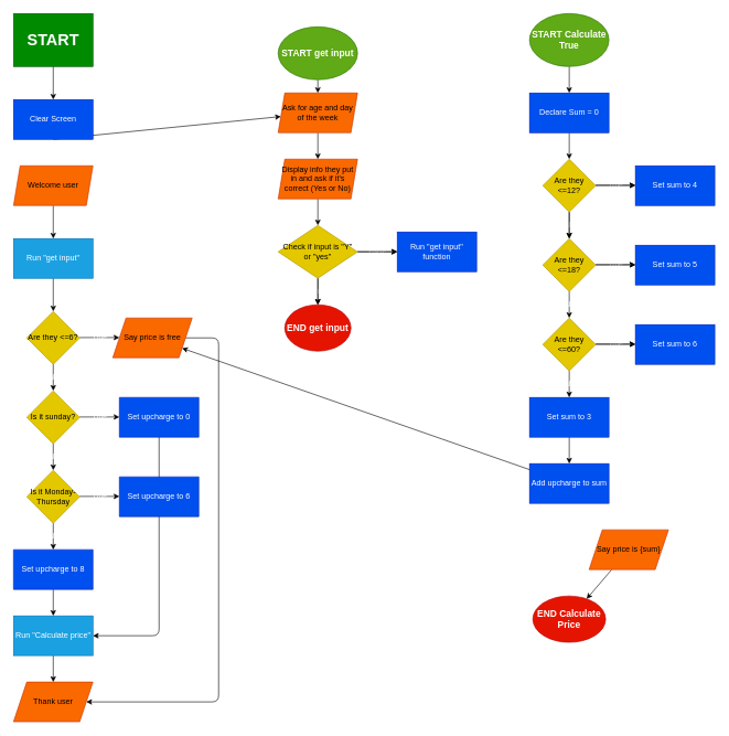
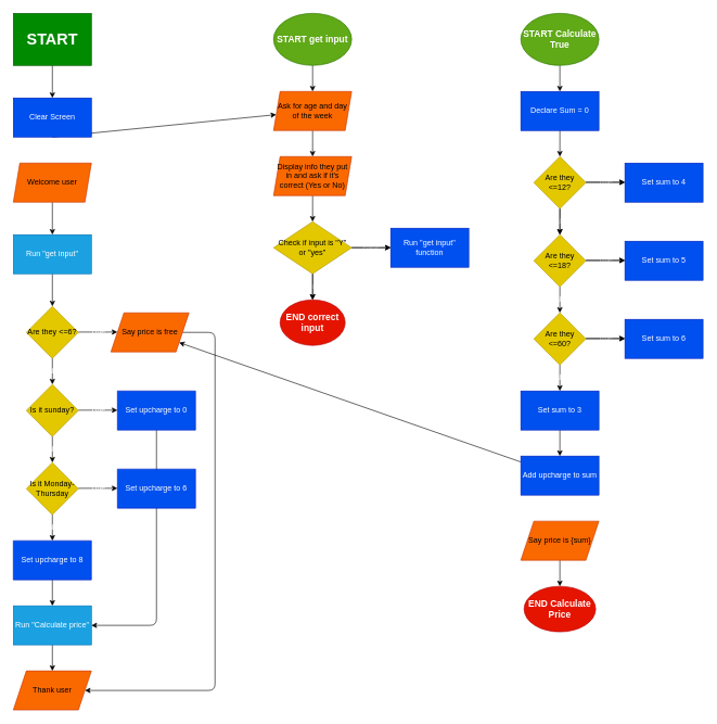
  <mxCell id="0" />
  <mxCell id="1" parent="0" />
  <mxCell id="2" value="" style="edgeStyle=none;html=1;exitX=0.5;exitY=1;exitDx=0;exitDy=0;" parent="1" source="38" target="12" edge="1"><mxGeometry relative="1" as="geometry" /></mxCell>
  <mxCell id="3" value="" style="edgeStyle=none;html=1;fontColor=#FFFFFF;" parent="1" source="4" target="38" edge="1"><mxGeometry relative="1" as="geometry" /></mxCell>
  <mxCell id="4" value="&lt;h1&gt;START&lt;br&gt;&lt;/h1&gt;" style="whiteSpace=wrap;html=1;fillColor=#008a00;strokeColor=#005700;fontColor=#ffffff;rounded=0;" parent="1" vertex="1"><mxGeometry x="20" y="20" width="120" height="80" as="geometry" /></mxCell>
  <mxCell id="5" value="" style="edgeStyle=none;html=1;" parent="1" edge="1"><mxGeometry relative="1" as="geometry"><mxPoint x="80" y="310" as="sourcePoint" /><mxPoint x="80" y="360" as="targetPoint" /></mxGeometry></mxCell>
  <mxCell id="6" value="Welcome user&lt;br&gt;" style="shape=parallelogram;perimeter=parallelogramPerimeter;whiteSpace=wrap;html=1;fixedSize=1;fillColor=#fa6800;fontColor=#000000;strokeColor=#C73500;size=10;" parent="1" vertex="1"><mxGeometry x="20" y="250" width="120" height="60" as="geometry" /></mxCell>
  <mxCell id="7" value="" style="edgeStyle=none;html=1;fontColor=#FFFFFF;" parent="1" source="8" target="20" edge="1"><mxGeometry relative="1" as="geometry" /></mxCell>
  <mxCell id="8" value="Run &quot;get input&quot;" style="rounded=0;whiteSpace=wrap;html=1;fontColor=#ffffff;fillColor=#1ba1e2;strokeColor=#006EAF;" parent="1" vertex="1"><mxGeometry x="20" y="360" width="120" height="60" as="geometry" /></mxCell>
  <mxCell id="9" value="" style="edgeStyle=none;html=1;fontColor=#000000;" parent="1" source="10" target="12" edge="1"><mxGeometry relative="1" as="geometry" /></mxCell>
- <mxCell id="10" value="&lt;h3&gt;START get input&lt;/h3&gt;" style="ellipse;whiteSpace=wrap;html=1;fillColor=#60a917;strokeColor=#2D7600;fontColor=#ffffff;rounded=0;" parent="1" vertex="1"><mxGeometry x="420" y="40" width="120" height="80" as="geometry" /></mxCell>
+ <mxCell id="10" value="&lt;h3&gt;START get input&lt;/h3&gt;" style="ellipse;whiteSpace=wrap;html=1;fillColor=#60a917;strokeColor=#2D7600;fontColor=#ffffff;rounded=0;" parent="1" vertex="1"><mxGeometry x="420" y="20" width="120" height="80" as="geometry" /></mxCell>
  <mxCell id="11" value="" style="edgeStyle=none;html=1;fontColor=#000000;entryX=0.5;entryY=0;entryDx=0;entryDy=0;" parent="1" source="12" target="15" edge="1"><mxGeometry relative="1" as="geometry"><mxPoint x="480" y="250" as="targetPoint" /></mxGeometry></mxCell>
  <mxCell id="12" value="Ask for age and day of the week" style="shape=parallelogram;perimeter=parallelogramPerimeter;whiteSpace=wrap;html=1;fixedSize=1;fillColor=#fa6800;strokeColor=#C73500;fontColor=#000000;rounded=0;size=10;" parent="1" vertex="1"><mxGeometry x="420" y="140" width="120" height="60" as="geometry" /></mxCell>
  <mxCell id="13" value="Run &quot;get input&quot; function" style="rounded=0;whiteSpace=wrap;html=1;fontColor=#ffffff;fillColor=#0050ef;strokeColor=#001DBC;" parent="1" vertex="1"><mxGeometry x="600" y="350" width="120" height="60" as="geometry" /></mxCell>
  <mxCell id="14" value="" style="edgeStyle=none;html=1;fontColor=#000000;" parent="1" source="15" target="18" edge="1"><mxGeometry relative="1" as="geometry" /></mxCell>
  <mxCell id="15" value="Display info they put in and ask if it's correct (Yes or No)" style="shape=parallelogram;perimeter=parallelogramPerimeter;whiteSpace=wrap;html=1;fixedSize=1;fillColor=#fa6800;strokeColor=#C73500;fontColor=#000000;rounded=0;size=10;" parent="1" vertex="1"><mxGeometry x="420" y="240" width="120" height="60" as="geometry" /></mxCell>
  <mxCell id="16" value="False" style="edgeStyle=none;html=1;fontColor=#FFFFFF;labelBackgroundColor=none;" parent="1" source="18" target="13" edge="1"><mxGeometry relative="1" as="geometry" /></mxCell>
  <mxCell id="17" value="&lt;font color=&quot;#ffffff&quot;&gt;True&lt;/font&gt;" style="edgeStyle=none;html=1;fontColor=#000000;labelBackgroundColor=none;" parent="1" source="18" target="19" edge="1"><mxGeometry relative="1" as="geometry" /></mxCell>
  <mxCell id="18" value="Check if input is &quot;Y&quot; or &quot;yes&quot;" style="rhombus;whiteSpace=wrap;html=1;fillColor=#e3c800;strokeColor=#B09500;fontColor=#000000;rounded=0;" parent="1" vertex="1"><mxGeometry x="420" y="340" width="120" height="80" as="geometry" /></mxCell>
- <mxCell id="19" value="&lt;h3&gt;END get input&lt;/h3&gt;" style="ellipse;whiteSpace=wrap;html=1;fillColor=#e51400;strokeColor=#B20000;fontColor=#ffffff;rounded=0;" parent="1" vertex="1"><mxGeometry x="430" y="460" width="100" height="70" as="geometry" /></mxCell>
+ <mxCell id="19" value="&lt;h3&gt;END correct input&lt;/h3&gt;" style="ellipse;whiteSpace=wrap;html=1;fillColor=#e51400;strokeColor=#B20000;fontColor=#ffffff;rounded=0;" parent="1" vertex="1"><mxGeometry x="430" y="460" width="100" height="70" as="geometry" /></mxCell>
  <mxCell id="20" value="Are they &amp;lt;=6?" style="rhombus;whiteSpace=wrap;html=1;fillColor=#e3c800;strokeColor=#B09500;fontColor=#000000;rounded=0;" parent="1" vertex="1"><mxGeometry x="40" y="470" width="80" height="80" as="geometry" /></mxCell>
  <mxCell id="21" value="True" style="edgeStyle=none;html=1;fontColor=#FFFFFF;strokeColor=default;labelBackgroundColor=none;" parent="1" edge="1"><mxGeometry relative="1" as="geometry"><mxPoint x="120" y="509.5" as="sourcePoint" /><mxPoint x="180" y="509.5" as="targetPoint" /><mxPoint as="offset" /></mxGeometry></mxCell>
  <mxCell id="22" value="&lt;font color=&quot;#ffffff&quot;&gt;False&lt;/font&gt;" style="edgeStyle=none;html=1;fontColor=#000000;labelBackgroundColor=none;" parent="1" edge="1"><mxGeometry relative="1" as="geometry"><mxPoint x="80" y="550" as="sourcePoint" /><mxPoint x="80" y="590" as="targetPoint" /><mxPoint as="offset" /></mxGeometry></mxCell>
  <mxCell id="23" value="" style="edgeStyle=none;html=1;fontColor=#FFFFFF;exitX=0.5;exitY=1;exitDx=0;exitDy=0;entryX=1;entryY=0.5;entryDx=0;entryDy=0;" parent="1" source="29" target="37" edge="1"><mxGeometry x="0.018" relative="1" as="geometry"><mxPoint x="150" y="1020" as="targetPoint" /><mxPoint x="230" y="1090" as="sourcePoint" /><Array as="points"><mxPoint x="240" y="960" /></Array><mxPoint as="offset" /></mxGeometry></mxCell>
  <mxCell id="24" style="edgeStyle=none;html=1;fontColor=#FFFFFF;entryX=1;entryY=0.5;entryDx=0;entryDy=0;exitX=1;exitY=0.5;exitDx=0;exitDy=0;" parent="1" source="25" target="62" edge="1"><mxGeometry relative="1" as="geometry"><mxPoint x="320" y="510" as="targetPoint" /><mxPoint x="310" y="510" as="sourcePoint" /><Array as="points"><mxPoint x="330" y="510" /><mxPoint x="330" y="1060" /></Array></mxGeometry></mxCell>
  <mxCell id="25" value="Say price is free" style="shape=parallelogram;perimeter=parallelogramPerimeter;whiteSpace=wrap;html=1;fixedSize=1;fontColor=#000000;fillColor=#fa6800;strokeColor=#C73500;size=20;" parent="1" vertex="1"><mxGeometry x="170" y="480" width="120" height="60" as="geometry" /></mxCell>
  <mxCell id="26" value="Is it sunday?" style="rhombus;whiteSpace=wrap;html=1;fillColor=#e3c800;strokeColor=#B09500;fontColor=#000000;rounded=0;" parent="1" vertex="1"><mxGeometry x="40" y="590" width="80" height="80" as="geometry" /></mxCell>
  <mxCell id="27" value="True" style="edgeStyle=none;html=1;fontColor=#FFFFFF;labelBackgroundColor=none;" parent="1" edge="1"><mxGeometry relative="1" as="geometry"><mxPoint x="120" y="629.5" as="sourcePoint" /><mxPoint x="180" y="629.5" as="targetPoint" /><mxPoint as="offset" /></mxGeometry></mxCell>
  <mxCell id="28" value="&lt;font color=&quot;#ffffff&quot;&gt;False&lt;/font&gt;" style="edgeStyle=none;html=1;fontColor=#000000;labelBackgroundColor=none;" parent="1" edge="1"><mxGeometry relative="1" as="geometry"><mxPoint x="80" y="670" as="sourcePoint" /><mxPoint x="80" y="710" as="targetPoint" /><mxPoint as="offset" /></mxGeometry></mxCell>
  <mxCell id="29" value="Set upcharge to 0" style="shape=parallelogram;perimeter=parallelogramPerimeter;whiteSpace=wrap;html=1;fixedSize=1;fontColor=#ffffff;fillColor=#0050ef;strokeColor=#001DBC;size=-10;" parent="1" vertex="1"><mxGeometry x="180" y="600" width="120" height="60" as="geometry" /></mxCell>
  <mxCell id="30" value="Is it Monday- Thursday" style="rhombus;whiteSpace=wrap;html=1;fillColor=#e3c800;strokeColor=#B09500;fontColor=#000000;rounded=0;" parent="1" vertex="1"><mxGeometry x="40" y="710" width="80" height="80" as="geometry" /></mxCell>
  <mxCell id="31" value="True" style="edgeStyle=none;html=1;fontColor=#FFFFFF;labelBackgroundColor=none;" parent="1" edge="1"><mxGeometry relative="1" as="geometry"><mxPoint x="120" y="749.5" as="sourcePoint" /><mxPoint x="180" y="749.5" as="targetPoint" /><mxPoint as="offset" /></mxGeometry></mxCell>
  <mxCell id="32" value="&lt;font color=&quot;#ffffff&quot;&gt;False&lt;/font&gt;" style="edgeStyle=none;html=1;fontColor=#000000;labelBackgroundColor=none;" parent="1" edge="1"><mxGeometry relative="1" as="geometry"><mxPoint x="80" y="790" as="sourcePoint" /><mxPoint x="80" y="830" as="targetPoint" /><mxPoint as="offset" /></mxGeometry></mxCell>
  <mxCell id="33" value="Set upcharge to 6" style="shape=parallelogram;perimeter=parallelogramPerimeter;whiteSpace=wrap;html=1;fixedSize=1;fontColor=#ffffff;fillColor=#0050ef;strokeColor=#001DBC;size=0;" parent="1" vertex="1"><mxGeometry x="180" y="720" width="120" height="60" as="geometry" /></mxCell>
  <mxCell id="34" value="" style="edgeStyle=none;html=1;fontColor=#FFFFFF;" parent="1" source="35" target="37" edge="1"><mxGeometry relative="1" as="geometry" /></mxCell>
  <mxCell id="35" value="Set upcharge to 8" style="shape=parallelogram;perimeter=parallelogramPerimeter;whiteSpace=wrap;html=1;fixedSize=1;fontColor=#ffffff;fillColor=#0050ef;strokeColor=#001DBC;size=-10;" parent="1" vertex="1"><mxGeometry x="20" y="830" width="120" height="60" as="geometry" /></mxCell>
  <mxCell id="36" value="" style="edgeStyle=none;html=1;fontColor=#FFFFFF;" parent="1" source="37" edge="1"><mxGeometry relative="1" as="geometry"><mxPoint x="80" y="1030" as="targetPoint" /></mxGeometry></mxCell>
  <mxCell id="37" value="Run &quot;Calculate price&quot;" style="whiteSpace=wrap;html=1;fillColor=#1ba1e2;strokeColor=#006EAF;fontColor=#ffffff;" parent="1" vertex="1"><mxGeometry x="20" y="930" width="120" height="60" as="geometry" /></mxCell>
  <mxCell id="38" value="Clear Screen" style="whiteSpace=wrap;html=1;fillColor=#0050ef;strokeColor=#001DBC;fontColor=#ffffff;" parent="1" vertex="1"><mxGeometry x="20" y="150" width="120" height="60" as="geometry" /></mxCell>
  <mxCell id="39" value="" style="edgeStyle=none;html=1;fontColor=#000000;" parent="1" source="40" edge="1"><mxGeometry relative="1" as="geometry"><mxPoint x="860" y="140" as="targetPoint" /></mxGeometry></mxCell>
  <mxCell id="40" value="&lt;h3&gt;START Calculate True&lt;/h3&gt;" style="ellipse;whiteSpace=wrap;html=1;fillColor=#60a917;strokeColor=#2D7600;fontColor=#ffffff;rounded=0;" parent="1" vertex="1"><mxGeometry x="800" y="20" width="120" height="80" as="geometry" /></mxCell>
  <mxCell id="41" value="" style="edgeStyle=none;html=1;fontColor=#FFFFFF;" parent="1" source="42" target="44" edge="1"><mxGeometry relative="1" as="geometry" /></mxCell>
  <mxCell id="42" value="Declare Sum = 0" style="rounded=0;whiteSpace=wrap;html=1;fontColor=#ffffff;fillColor=#0050ef;strokeColor=#001DBC;" parent="1" vertex="1"><mxGeometry x="800" y="140" width="120" height="60" as="geometry" /></mxCell>
  <mxCell id="43" value="&lt;h3&gt;END Calculate Price&lt;/h3&gt;" style="ellipse;whiteSpace=wrap;html=1;fillColor=#e51400;strokeColor=#B20000;fontColor=#ffffff;rounded=0;" parent="1" vertex="1"><mxGeometry x="805" y="900" width="110" height="70" as="geometry" /></mxCell>
  <mxCell id="44" value="Are they &amp;lt;=12?" style="rhombus;whiteSpace=wrap;html=1;fillColor=#e3c800;strokeColor=#B09500;fontColor=#000000;rounded=0;" parent="1" vertex="1"><mxGeometry x="820" y="240" width="80" height="80" as="geometry" /></mxCell>
  <mxCell id="45" value="True" style="edgeStyle=none;html=1;fontColor=#FFFFFF;labelBackgroundColor=none;" parent="1" edge="1"><mxGeometry relative="1" as="geometry"><mxPoint x="900" y="279.5" as="sourcePoint" /><mxPoint x="960" y="279.5" as="targetPoint" /><mxPoint as="offset" /></mxGeometry></mxCell>
  <mxCell id="46" value="&lt;font color=&quot;#ffffff&quot;&gt;False&lt;/font&gt;" style="edgeStyle=none;html=1;fontColor=#000000;labelBackgroundColor=none;" parent="1" edge="1"><mxGeometry relative="1" as="geometry"><mxPoint x="860" y="320" as="sourcePoint" /><mxPoint x="860" y="360" as="targetPoint" /><mxPoint as="offset" /></mxGeometry></mxCell>
  <mxCell id="47" value="Are they &amp;lt;=18?" style="rhombus;whiteSpace=wrap;html=1;fillColor=#e3c800;strokeColor=#B09500;fontColor=#000000;rounded=0;" parent="1" vertex="1"><mxGeometry x="820" y="360" width="80" height="80" as="geometry" /></mxCell>
  <mxCell id="48" value="True" style="edgeStyle=none;html=1;fontColor=#FFFFFF;labelBackgroundColor=none;" parent="1" edge="1"><mxGeometry relative="1" as="geometry"><mxPoint x="900" y="399.5" as="sourcePoint" /><mxPoint x="960" y="399.5" as="targetPoint" /><mxPoint as="offset" /></mxGeometry></mxCell>
  <mxCell id="49" value="&lt;font color=&quot;#ffffff&quot;&gt;False&lt;/font&gt;" style="edgeStyle=none;html=1;fontColor=#000000;labelBackgroundColor=none;" parent="1" edge="1"><mxGeometry relative="1" as="geometry"><mxPoint x="860" y="440" as="sourcePoint" /><mxPoint x="860" y="480" as="targetPoint" /><mxPoint as="offset" /></mxGeometry></mxCell>
  <mxCell id="50" value="Are they &amp;lt;=60?" style="rhombus;whiteSpace=wrap;html=1;fillColor=#e3c800;strokeColor=#B09500;fontColor=#000000;rounded=0;" parent="1" vertex="1"><mxGeometry x="820" y="480" width="80" height="80" as="geometry" /></mxCell>
  <mxCell id="51" value="True" style="edgeStyle=none;html=1;fontColor=#FFFFFF;labelBackgroundColor=none;" parent="1" edge="1"><mxGeometry relative="1" as="geometry"><mxPoint x="900" y="519.5" as="sourcePoint" /><mxPoint x="960" y="519.5" as="targetPoint" /><mxPoint as="offset" /></mxGeometry></mxCell>
  <mxCell id="52" value="&lt;font color=&quot;#ffffff&quot;&gt;False&lt;/font&gt;" style="edgeStyle=none;html=1;fontColor=#000000;labelBackgroundColor=none;" parent="1" edge="1"><mxGeometry relative="1" as="geometry"><mxPoint x="860" y="560" as="sourcePoint" /><mxPoint x="860" y="600" as="targetPoint" /><mxPoint as="offset" /></mxGeometry></mxCell>
  <mxCell id="53" value="Set sum to 4" style="rounded=0;whiteSpace=wrap;html=1;fontColor=#ffffff;fillColor=#0050ef;strokeColor=#001DBC;" parent="1" vertex="1"><mxGeometry x="960" y="250" width="120" height="60" as="geometry" /></mxCell>
  <mxCell id="54" value="Set sum to 5" style="rounded=0;whiteSpace=wrap;html=1;fontColor=#ffffff;fillColor=#0050ef;strokeColor=#001DBC;" parent="1" vertex="1"><mxGeometry x="960" y="370" width="120" height="60" as="geometry" /></mxCell>
  <mxCell id="55" value="Set sum to 6" style="rounded=0;whiteSpace=wrap;html=1;fontColor=#ffffff;fillColor=#0050ef;strokeColor=#001DBC;" parent="1" vertex="1"><mxGeometry x="960" y="490" width="120" height="60" as="geometry" /></mxCell>
  <mxCell id="56" value="" style="edgeStyle=none;html=1;fontColor=#FFFFFF;" parent="1" source="57" target="59" edge="1"><mxGeometry relative="1" as="geometry" /></mxCell>
  <mxCell id="57" value="Set sum to 3" style="rounded=0;whiteSpace=wrap;html=1;fontColor=#ffffff;fillColor=#0050ef;strokeColor=#001DBC;" parent="1" vertex="1"><mxGeometry x="800" y="600" width="120" height="60" as="geometry" /></mxCell>
  <mxCell id="58" value="" style="edgeStyle=none;html=1;fontColor=#FFFFFF;" parent="1" source="59" target="25" edge="1"><mxGeometry relative="1" as="geometry" /></mxCell>
  <mxCell id="59" value="Add upcharge to sum" style="whiteSpace=wrap;html=1;fillColor=#0050ef;strokeColor=#001DBC;fontColor=#ffffff;rounded=0;" parent="1" vertex="1"><mxGeometry x="800" y="700" width="120" height="60" as="geometry" /></mxCell>
  <mxCell id="60" value="" style="edgeStyle=none;html=1;fontColor=#FFFFFF;" parent="1" source="61" target="43" edge="1"><mxGeometry relative="1" as="geometry" /></mxCell>
- <mxCell id="61" value="Say price is {sum}" style="shape=parallelogram;perimeter=parallelogramPerimeter;whiteSpace=wrap;html=1;fixedSize=1;fontColor=#000000;fillColor=#fa6800;strokeColor=#C73500;size=20;" parent="1" vertex="1"><mxGeometry x="890" y="800" width="120" height="60" as="geometry" /></mxCell>
+ <mxCell id="61" value="Say price is {sum}" style="shape=parallelogram;perimeter=parallelogramPerimeter;whiteSpace=wrap;html=1;fixedSize=1;fontColor=#000000;fillColor=#fa6800;strokeColor=#C73500;size=20;" parent="1" vertex="1"><mxGeometry x="800" y="800" width="120" height="60" as="geometry" /></mxCell>
  <mxCell id="62" value="Thank user" style="shape=parallelogram;perimeter=parallelogramPerimeter;whiteSpace=wrap;html=1;fixedSize=1;fontColor=#000000;fillColor=#fa6800;strokeColor=#C73500;size=20;" parent="1" vertex="1"><mxGeometry x="20" y="1030" width="120" height="60" as="geometry" /></mxCell>
  <mxCell id="63" value="False" style="edgeStyle=none;html=1;fontColor=none;labelBackgroundColor=none;noLabel=1;" edge="1" parent="1"><mxGeometry relative="1" as="geometry"><mxPoint x="540" y="379.76" as="sourcePoint" /><mxPoint x="600" y="379.76" as="targetPoint" /><mxPoint as="offset" /></mxGeometry></mxCell>
  <mxCell id="64" value="&lt;font&gt;True&lt;/font&gt;" style="edgeStyle=none;html=1;fontColor=none;labelBackgroundColor=none;noLabel=1;" edge="1" parent="1"><mxGeometry relative="1" as="geometry"><mxPoint x="480" y="420" as="sourcePoint" /><mxPoint x="480" y="460" as="targetPoint" /></mxGeometry></mxCell>
  <mxCell id="65" value="&lt;font&gt;False&lt;/font&gt;" style="edgeStyle=none;html=1;fontColor=none;labelBackgroundColor=none;noLabel=1;" edge="1" parent="1"><mxGeometry relative="1" as="geometry"><mxPoint x="860" y="320" as="sourcePoint" /><mxPoint x="860" y="360" as="targetPoint" /><mxPoint as="offset" /></mxGeometry></mxCell>
  <mxCell id="66" value="True" style="edgeStyle=none;html=1;fontColor=none;labelBackgroundColor=none;noLabel=1;" edge="1" parent="1"><mxGeometry relative="1" as="geometry"><mxPoint x="900" y="279.5" as="sourcePoint" /><mxPoint x="960" y="279.5" as="targetPoint" /><mxPoint as="offset" /></mxGeometry></mxCell>
  <mxCell id="67" value="True" style="edgeStyle=none;html=1;fontColor=none;labelBackgroundColor=none;noLabel=1;" edge="1" parent="1"><mxGeometry relative="1" as="geometry"><mxPoint x="900" y="399.5" as="sourcePoint" /><mxPoint x="960" y="399.5" as="targetPoint" /><mxPoint as="offset" /></mxGeometry></mxCell>
  <mxCell id="68" value="True" style="edgeStyle=none;html=1;fontColor=none;labelBackgroundColor=none;noLabel=1;" edge="1" parent="1"><mxGeometry relative="1" as="geometry"><mxPoint x="900" y="519.5" as="sourcePoint" /><mxPoint x="960" y="519.5" as="targetPoint" /><mxPoint as="offset" /></mxGeometry></mxCell>
